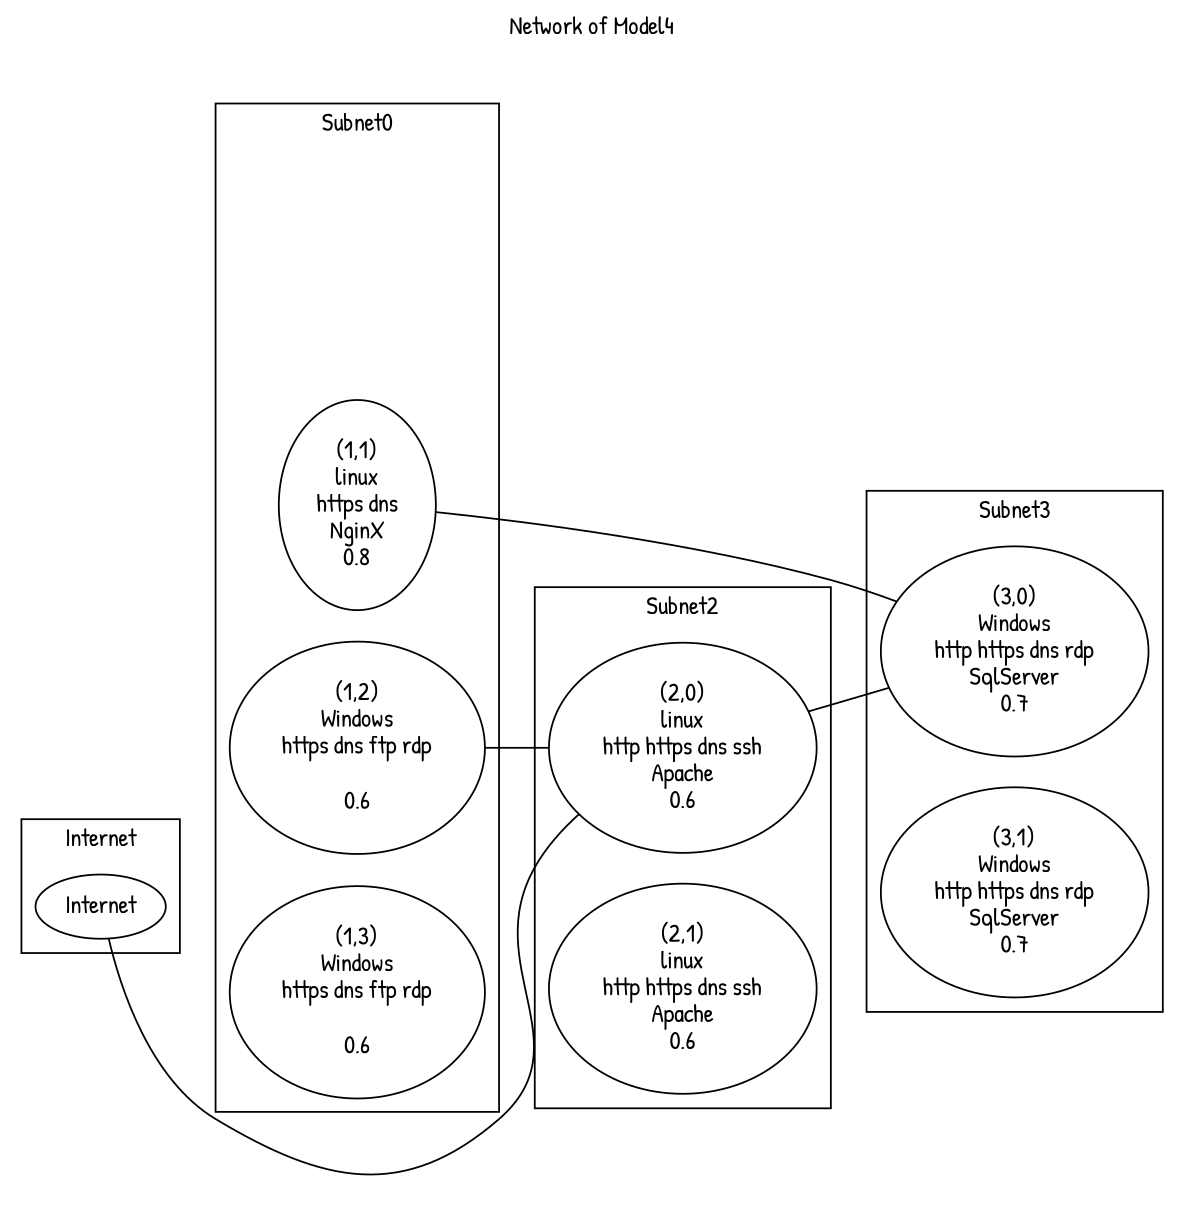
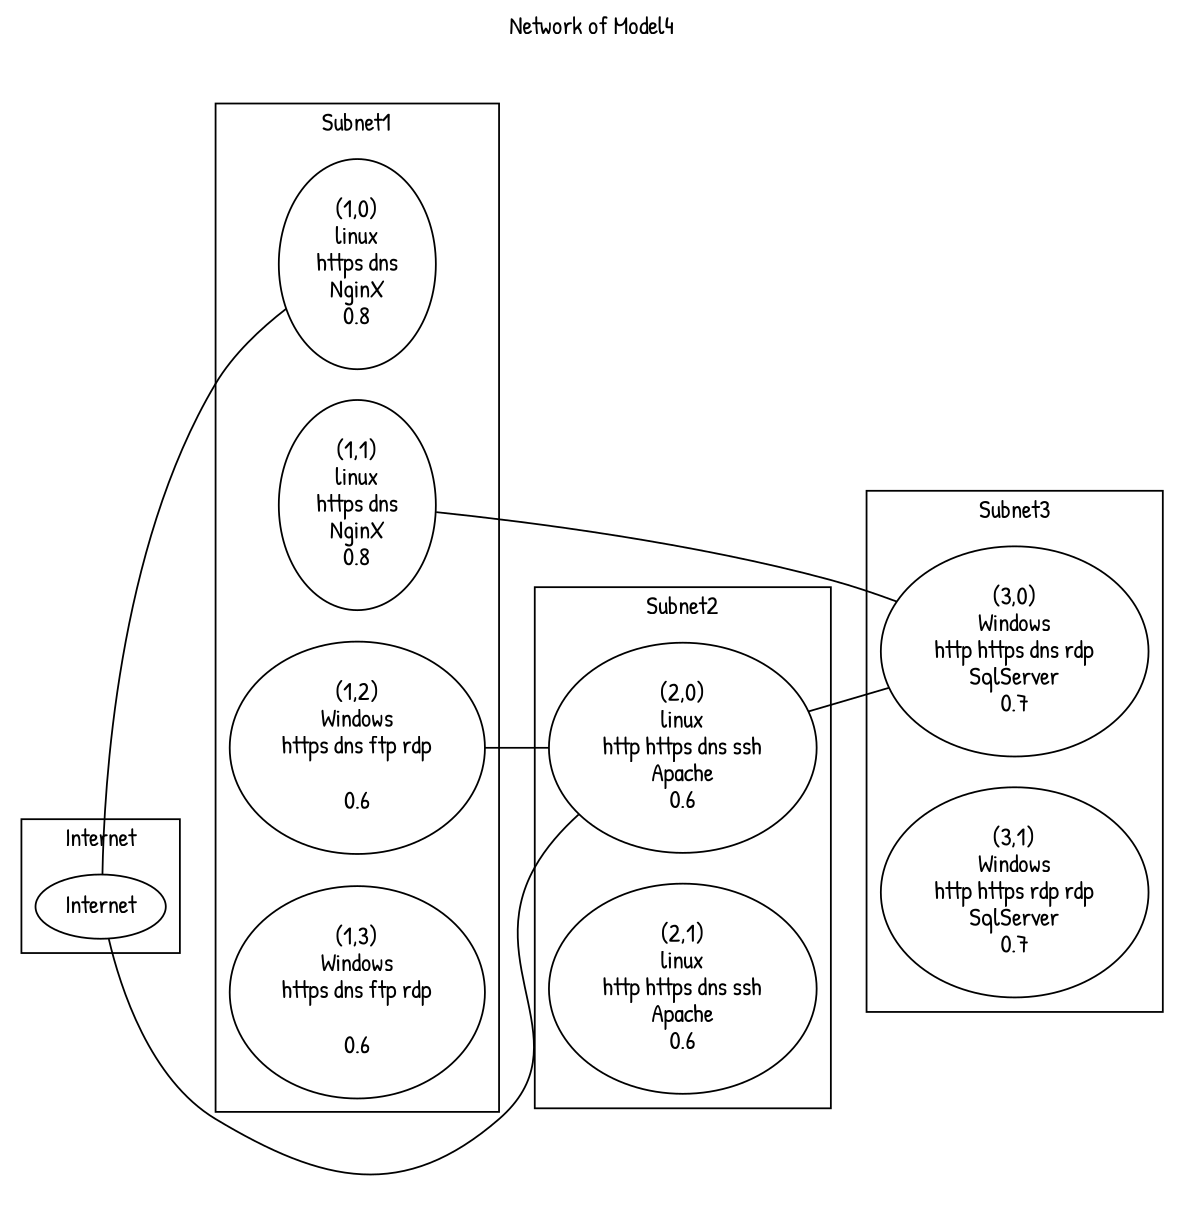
  graph {
    compound=true
    fontname="Patrick Hand"
    label="Network of Model4"
    labelloc=t
    rankdir=LR
    node [fontname="Patrick Hand"]
    edge [fontname="Patrick Hand"]
+   n1 [label="(1,0)\nlinux\nhttps dns\nNginX\n0.8"]
    n2 [label="(1,1)\nlinux\nhttps dns\nNginX\n0.8"]
    n3 [label="(1,2)\nWindows\nhttps dns ftp rdp\n\n0.6"]
    n4 [label="(1,3)\nWindows\nhttps dns ftp rdp\n\n0.6"]
    Internet
    n6 [label="(2,0)\nlinux\nhttp https dns ssh\nApache\n0.6"]
    n7 [label="(2,1)\nlinux\nhttp https dns ssh\nApache\n0.6"]
    n8 [label="(3,0)\nWindows\nhttp https dns rdp\nSqlServer\n0.7"]
-   n9 [label="(3,1)\nWindows\nhttp https dns rdp\nSqlServer\n0.7"]
+   n9 [label="(3,1)\nWindows\nhttp https rdp rdp\nSqlServer\n0.7"]
    subgraph cluster_1 {
-     label=Subnet0
+     label=Subnet1
+     n1
      n2
      n3
      n4
    }
    subgraph cluster_2 {
      label=Internet
      Internet
    }
    subgraph cluster_3 {
      label=Subnet2
      n6
      n7
    }
    subgraph cluster_4 {
      label=Subnet3
      n8
      n9
    }
    n2 -- n8
    n3 -- n6
+   Internet -- n1
    Internet -- n6
    n6 -- n8
  }
